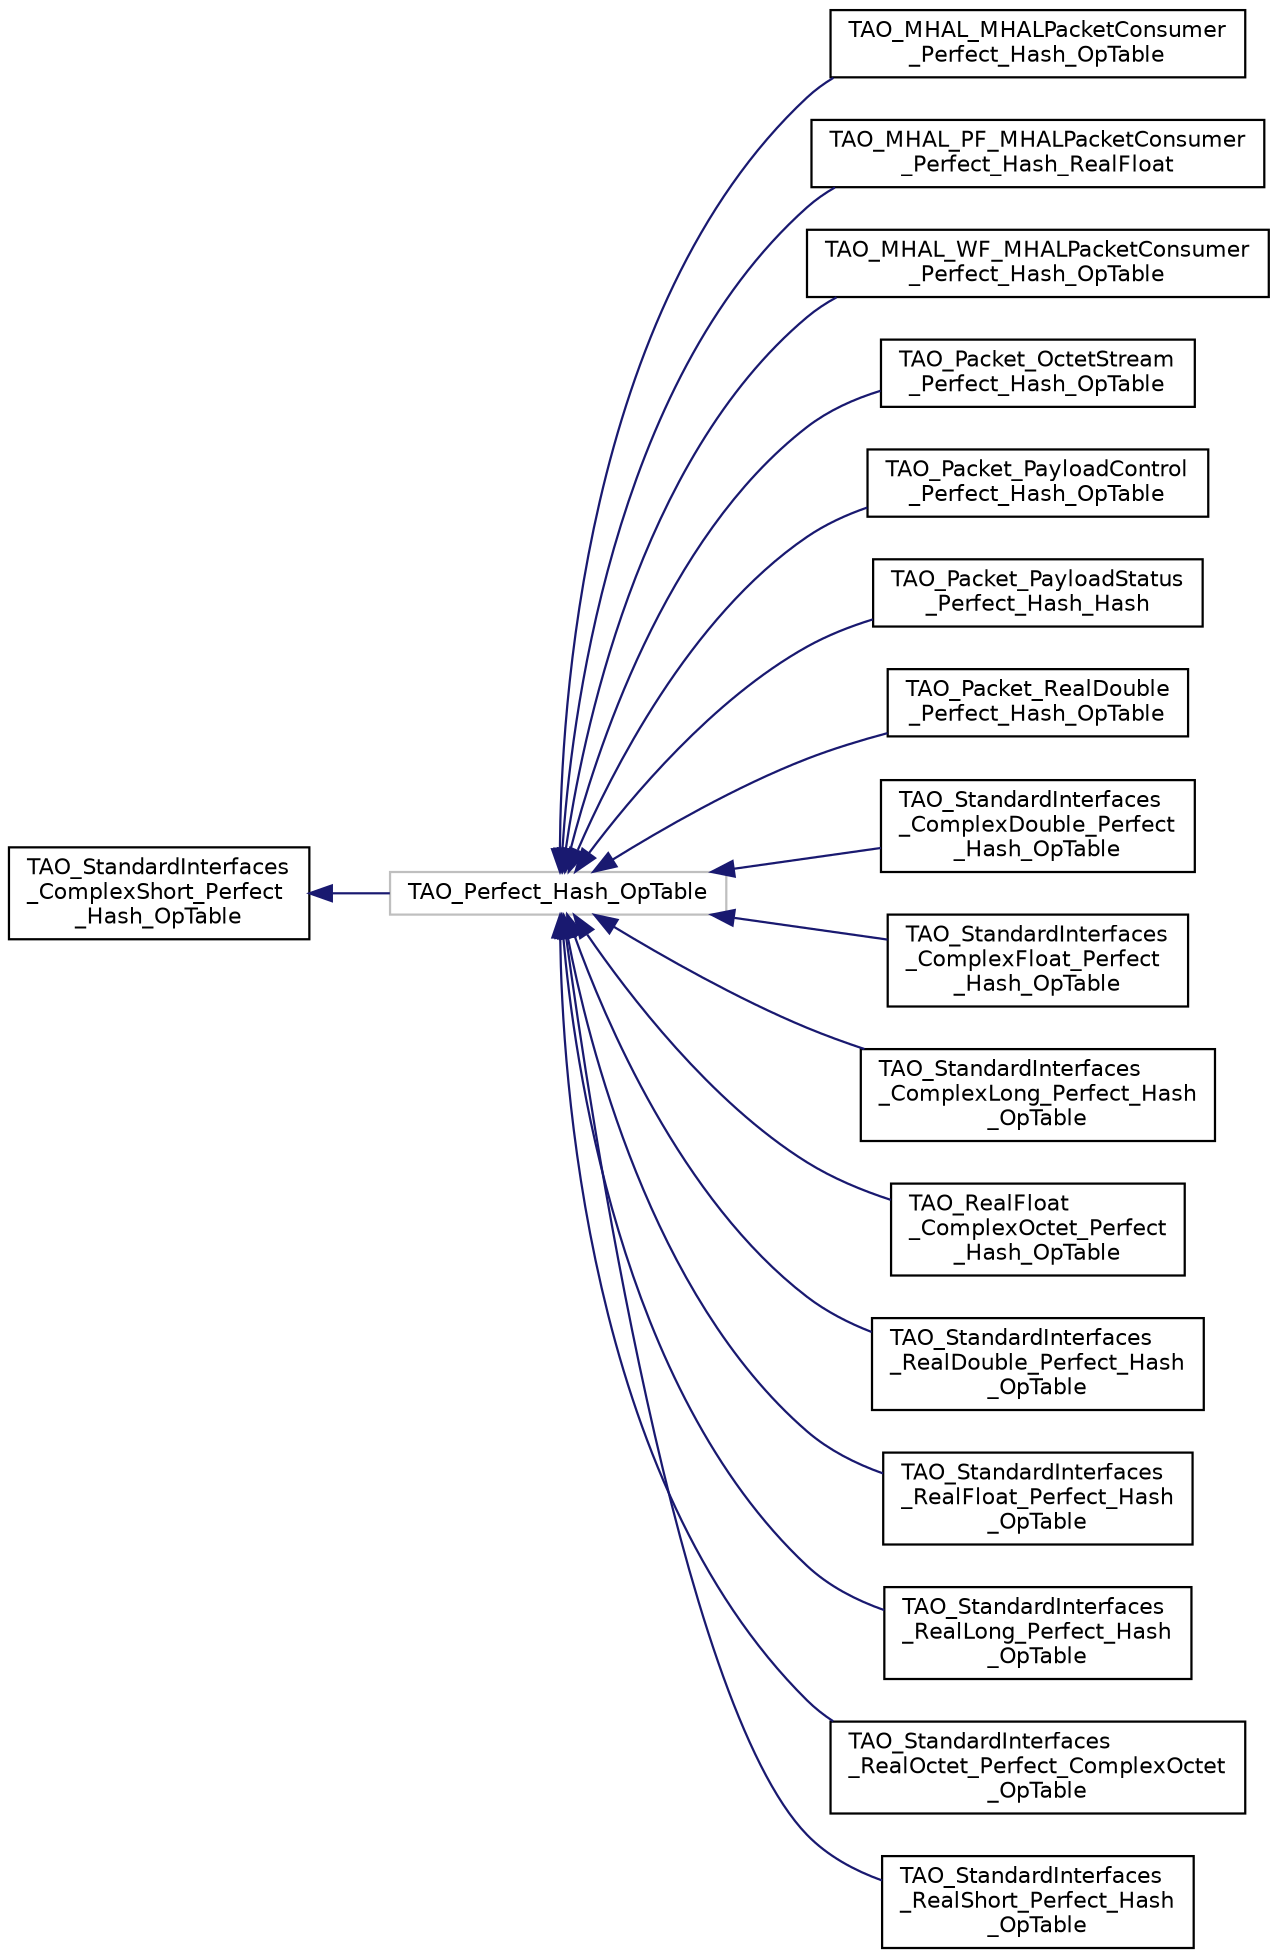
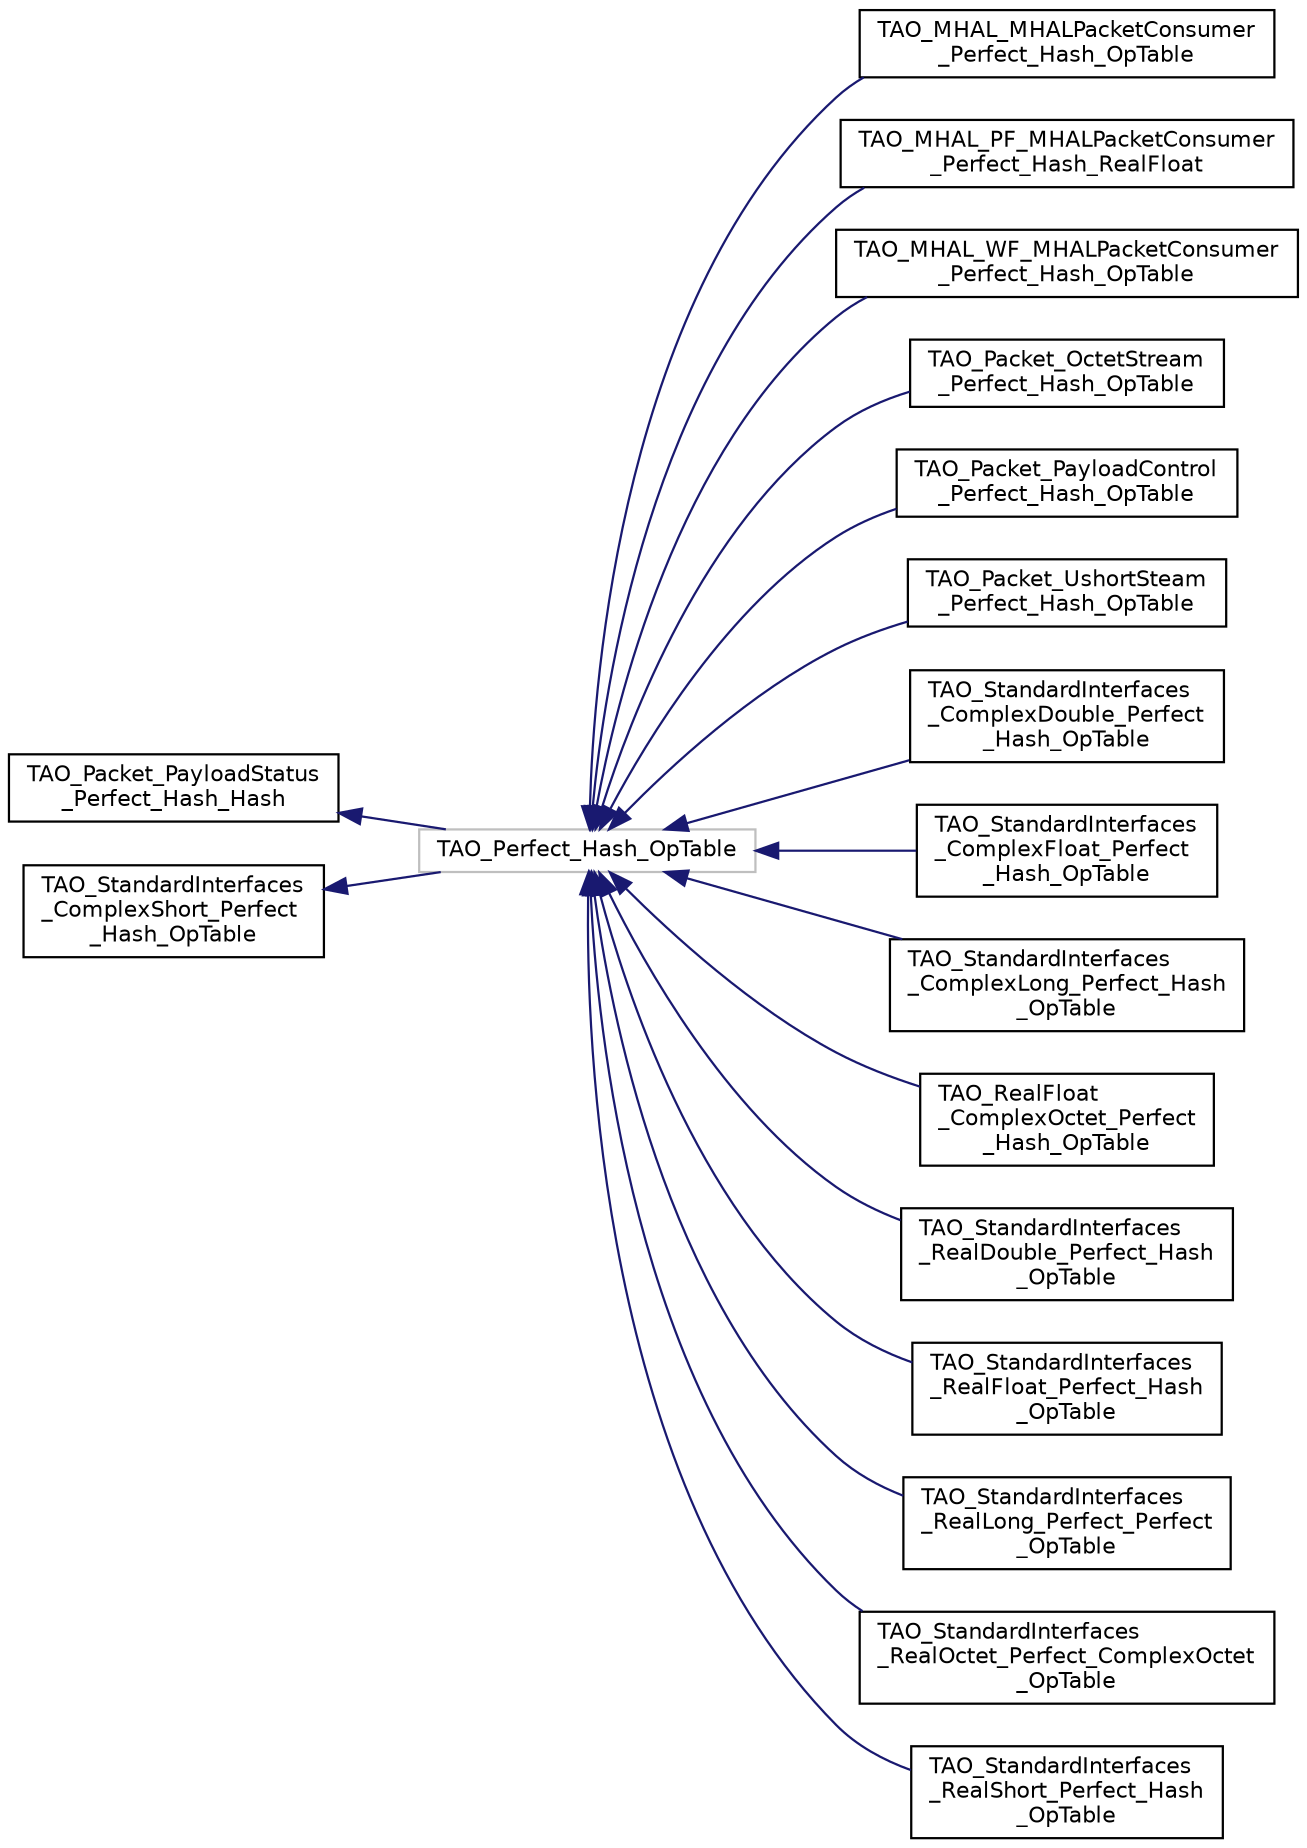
  digraph {
    rankdir=LR
    node [color=black fillcolor=white fontname=Helvetica fontsize=10 shape=record style=filled]
    edge [color=midnightblue dir=back fontname=Helvetica fontsize=10 labelfontname=Helvetica labelfontsize=10 style=solid]
    n1 [color=grey75 height=0.2 label=TAO_Perfect_Hash_OpTable width=0.4]
    n2 [height=0.2 label="TAO_MHAL_MHALPacketConsumer\l_Perfect_Hash_OpTable" width=0.4]
    n3 [height=0.2 label="TAO_MHAL_PF_MHALPacketConsumer\l_Perfect_Hash_RealFloat" width=0.4]
    n4 [height=0.2 label="TAO_MHAL_WF_MHALPacketConsumer\l_Perfect_Hash_OpTable" width=0.4]
    n5 [height=0.2 label="TAO_Packet_OctetStream\l_Perfect_Hash_OpTable" width=0.4]
    n6 [height=0.2 label="TAO_Packet_PayloadControl\l_Perfect_Hash_OpTable" width=0.4]
    n7 [height=0.2 label="TAO_Packet_PayloadStatus\l_Perfect_Hash_Hash" width=0.4]
-   n8 [height=0.2 label="TAO_Packet_RealDouble\l_Perfect_Hash_OpTable" width=0.4]
+   n8 [height=0.2 label="TAO_Packet_UshortSteam\l_Perfect_Hash_OpTable" width=0.4]
    n9 [height=0.2 label="TAO_StandardInterfaces\l_ComplexDouble_Perfect\l_Hash_OpTable" width=0.4]
    n10 [height=0.2 label="TAO_StandardInterfaces\l_ComplexFloat_Perfect\l_Hash_OpTable" width=0.4]
    n11 [height=0.2 label="TAO_StandardInterfaces\l_ComplexLong_Perfect_Hash\l_OpTable" width=0.4]
    n12 [height=0.2 label="TAO_RealFloat\l_ComplexOctet_Perfect\l_Hash_OpTable" width=0.4]
    n13 [height=0.2 label="TAO_StandardInterfaces\l_RealDouble_Perfect_Hash\l_OpTable" width=0.4]
    n14 [height=0.2 label="TAO_StandardInterfaces\l_RealFloat_Perfect_Hash\l_OpTable" width=0.4]
-   n15 [height=0.2 label="TAO_StandardInterfaces\l_RealLong_Perfect_Hash\l_OpTable" width=0.4]
+   n15 [height=0.2 label="TAO_StandardInterfaces\l_RealLong_Perfect_Perfect\l_OpTable" width=0.4]
    n16 [height=0.2 label="TAO_StandardInterfaces\l_RealOctet_Perfect_ComplexOctet\l_OpTable" width=0.4]
    n17 [height=0.2 label="TAO_StandardInterfaces\l_RealShort_Perfect_Hash\l_OpTable" width=0.4]
    n18 [height=0.2 label="TAO_StandardInterfaces\l_ComplexShort_Perfect\l_Hash_OpTable" width=0.4]
    n1 -> n2
    n1 -> n3
    n1 -> n4
    n1 -> n5
    n1 -> n6
-   n1 -> n7
+   n7 -> n1
    n1 -> n8
    n1 -> n9
    n1 -> n10
    n1 -> n11
    n1 -> n12
    n1 -> n13
    n1 -> n14
    n1 -> n15
    n1 -> n16
    n1 -> n17
    n18 -> n1
  }
